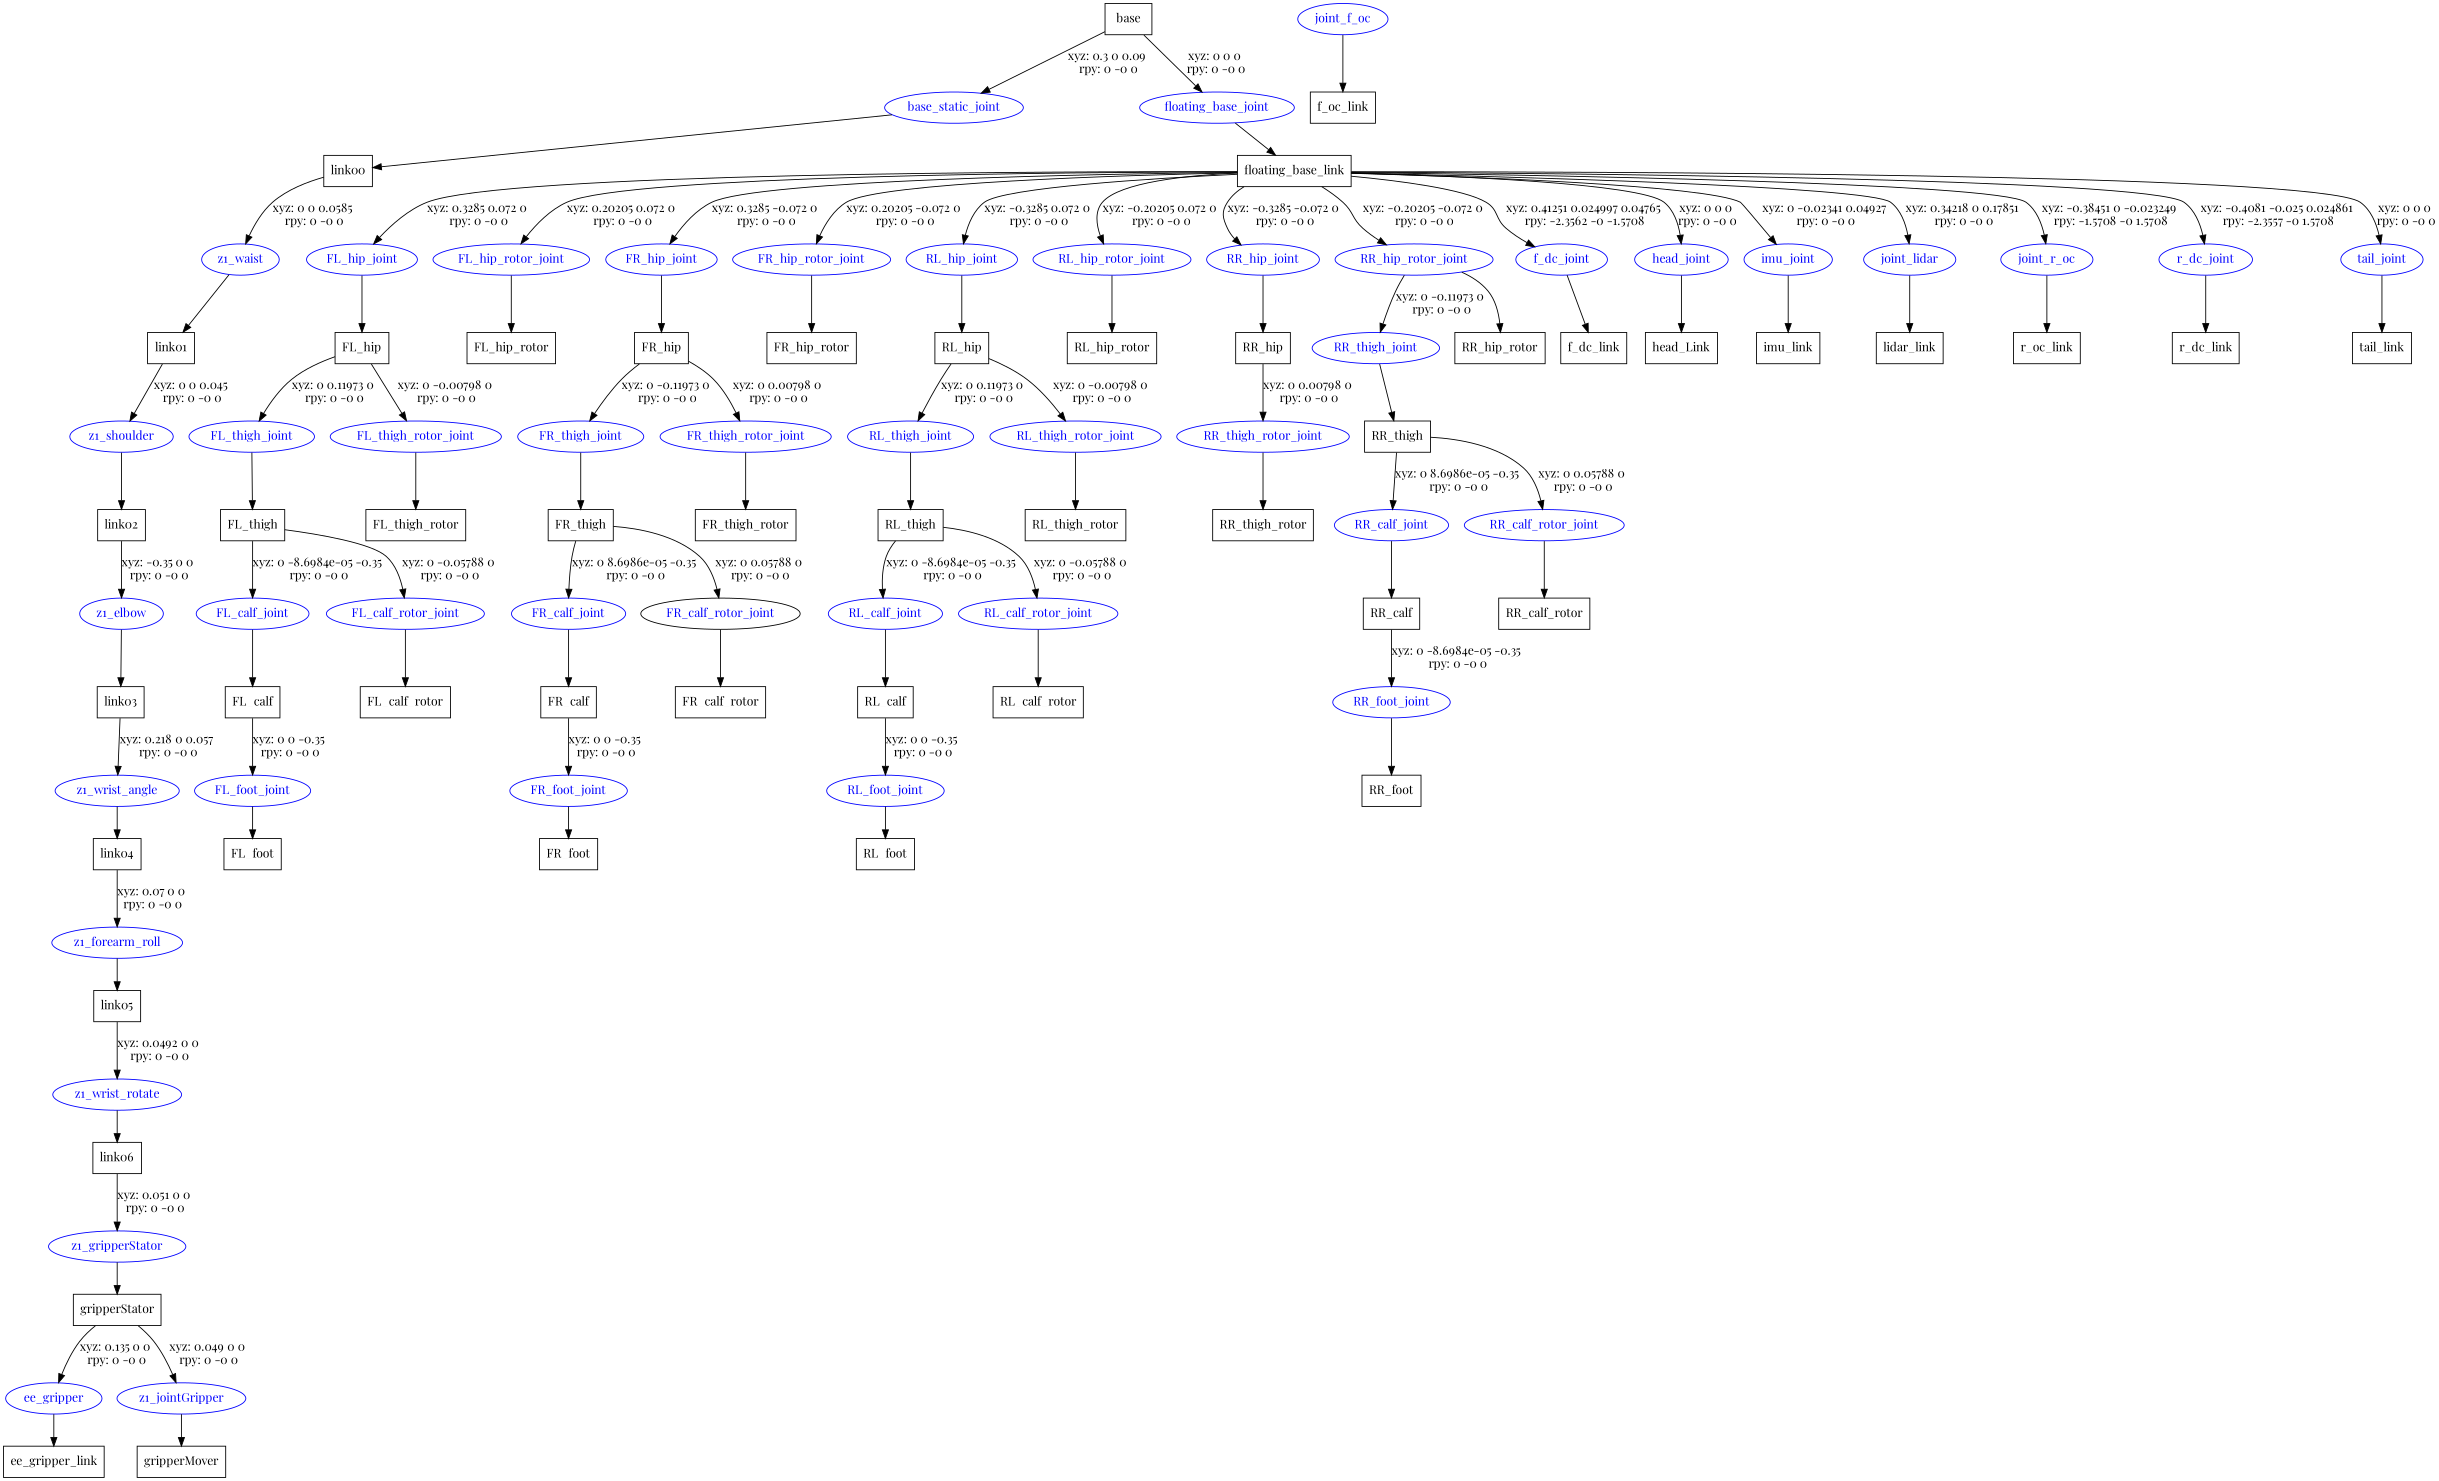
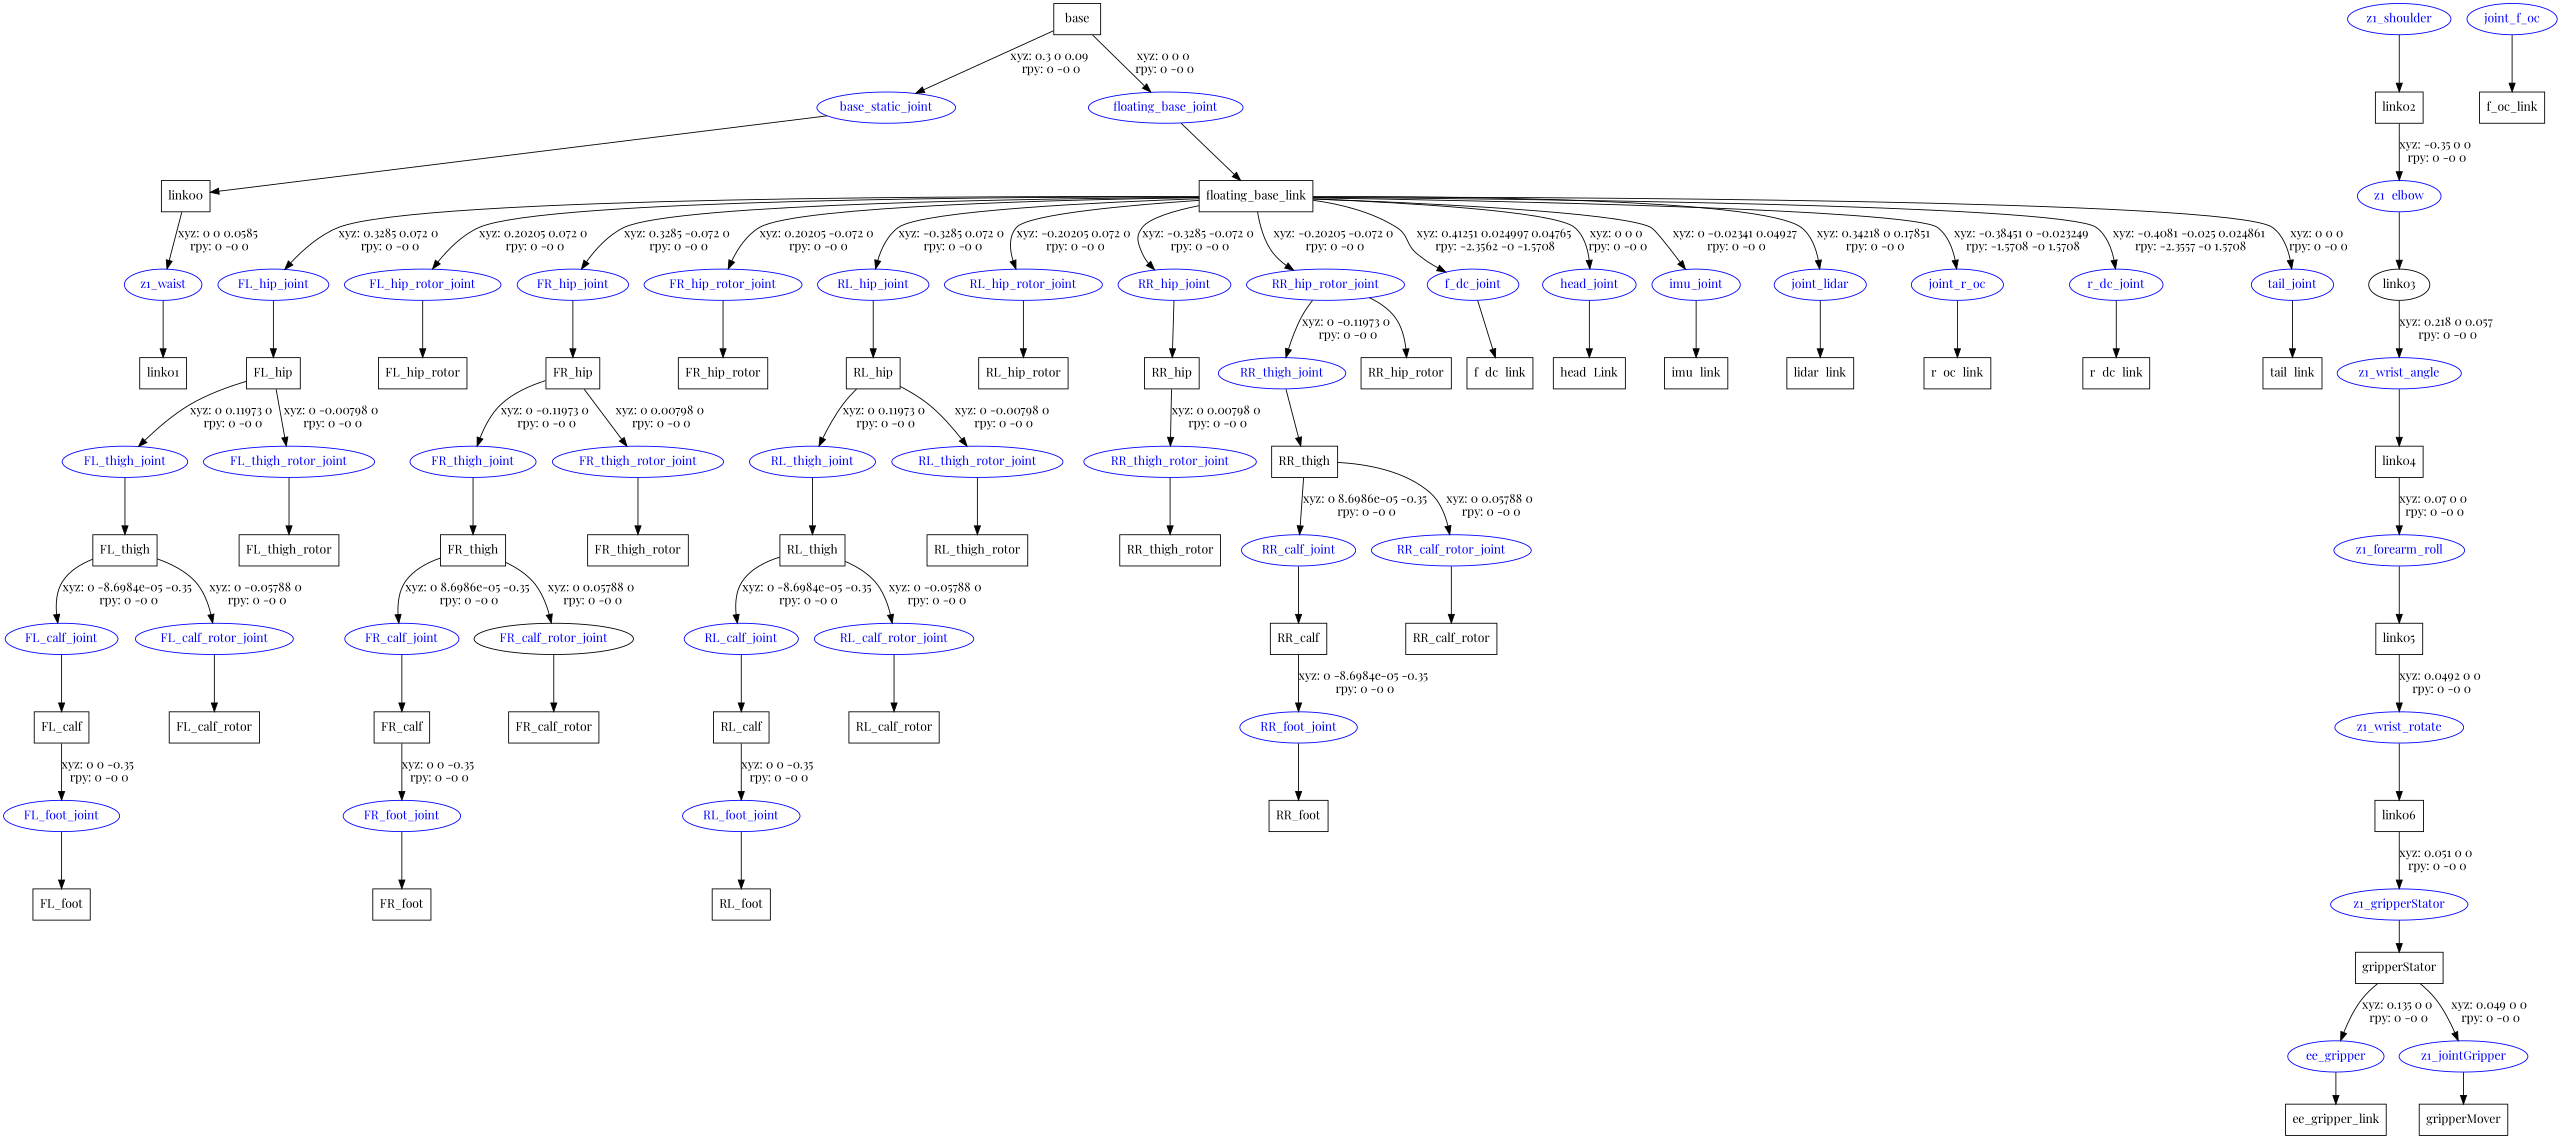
  digraph {
    fontname="Playfair Display"
    node [fontname="Playfair Display" shape=box]
    edge [fontname="Playfair Display"]
    n1 [label=base]
    base_static_joint [color=blue fontcolor=blue shape=ellipse]
    floating_base_joint [color=blue fontcolor=blue shape=ellipse]
    n4 [label=link00]
    n5 [label=floating_base_link]
    z1_waist [color=blue fontcolor=blue shape=ellipse]
    n7 [label=link01]
    z1_shoulder [color=blue fontcolor=blue shape=ellipse]
    n9 [label=link02]
    z1_elbow [color=blue fontcolor=blue shape=ellipse]
-   n11 [label=link03]
+   n11 [label=link03 shape=ellipse]
    z1_wrist_angle [color=blue fontcolor=blue shape=ellipse]
    n13 [label=link04]
    z1_forearm_roll [color=blue fontcolor=blue shape=ellipse]
    n15 [label=link05]
    z1_wrist_rotate [color=blue fontcolor=blue shape=ellipse]
    n17 [label=link06]
    z1_gripperStator [color=blue fontcolor=blue shape=ellipse]
    n19 [label=gripperStator]
    ee_gripper [color=blue fontcolor=blue shape=ellipse]
    z1_jointGripper [color=blue fontcolor=blue shape=ellipse]
    n22 [label=ee_gripper_link]
    n23 [label=gripperMover]
    FL_hip_joint [color=blue fontcolor=blue shape=ellipse]
    FL_hip_rotor_joint [color=blue fontcolor=blue shape=ellipse]
    FR_hip_joint [color=blue fontcolor=blue shape=ellipse]
    FR_hip_rotor_joint [color=blue fontcolor=blue shape=ellipse]
    RL_hip_joint [color=blue fontcolor=blue shape=ellipse]
    RL_hip_rotor_joint [color=blue fontcolor=blue shape=ellipse]
    RR_hip_joint [color=blue fontcolor=blue shape=ellipse]
    RR_hip_rotor_joint [color=blue fontcolor=blue shape=ellipse]
    f_dc_joint [color=blue fontcolor=blue shape=ellipse]
    head_joint [color=blue fontcolor=blue shape=ellipse]
    imu_joint [color=blue fontcolor=blue shape=ellipse]
    joint_lidar [color=blue fontcolor=blue shape=ellipse]
    joint_r_oc [color=blue fontcolor=blue shape=ellipse]
    r_dc_joint [color=blue fontcolor=blue shape=ellipse]
    tail_joint [color=blue fontcolor=blue shape=ellipse]
    n39 [label=FL_hip]
    n40 [label=FL_hip_rotor]
    n41 [label=FR_hip]
    n42 [label=FR_hip_rotor]
    n43 [label=RL_hip]
    n44 [label=RL_hip_rotor]
    n45 [label=RR_hip]
    RR_thigh_joint [color=blue fontcolor=blue shape=ellipse]
    n47 [label=RR_hip_rotor]
    n48 [label=f_dc_link]
    n49 [label=head_Link]
    n50 [label=imu_link]
    joint_f_oc [color=blue fontcolor=blue shape=ellipse]
    n52 [label=f_oc_link]
    n53 [label=lidar_link]
    n54 [label=r_oc_link]
    n55 [label=r_dc_link]
    n56 [label=tail_link]
    FL_thigh_joint [color=blue fontcolor=blue shape=ellipse]
    FL_thigh_rotor_joint [color=blue fontcolor=blue shape=ellipse]
    n59 [label=FL_thigh]
    n60 [label=FL_thigh_rotor]
    FL_calf_joint [color=blue fontcolor=blue shape=ellipse]
    FL_calf_rotor_joint [color=blue fontcolor=blue shape=ellipse]
    n63 [label=FL_calf]
    n64 [label=FL_calf_rotor]
    FL_foot_joint [color=blue fontcolor=blue shape=ellipse]
    n66 [label=FL_foot]
    FR_thigh_joint [color=blue fontcolor=blue shape=ellipse]
    FR_thigh_rotor_joint [color=blue fontcolor=blue shape=ellipse]
    n69 [label=FR_thigh]
    n70 [label=FR_thigh_rotor]
    FR_calf_joint [color=blue fontcolor=blue shape=ellipse]
    FR_calf_rotor_joint [color=black fontcolor=blue shape=ellipse]
    n73 [label=FR_calf]
    n74 [label=FR_calf_rotor]
    FR_foot_joint [color=blue fontcolor=blue shape=ellipse]
    n76 [label=FR_foot]
    RL_thigh_joint [color=blue fontcolor=blue shape=ellipse]
    RL_thigh_rotor_joint [color=blue fontcolor=blue shape=ellipse]
    n79 [label=RL_thigh]
    n80 [label=RL_thigh_rotor]
    RL_calf_joint [color=blue fontcolor=blue shape=ellipse]
    RL_calf_rotor_joint [color=blue fontcolor=blue shape=ellipse]
    n83 [label=RL_calf]
    n84 [label=RL_calf_rotor]
    RL_foot_joint [color=blue fontcolor=blue shape=ellipse]
    n86 [label=RL_foot]
    RR_thigh_rotor_joint [color=blue fontcolor=blue shape=ellipse]
    n88 [label=RR_thigh]
    n89 [label=RR_thigh_rotor]
    RR_calf_joint [color=blue fontcolor=blue shape=ellipse]
    RR_calf_rotor_joint [color=blue fontcolor=blue shape=ellipse]
    n92 [label=RR_calf]
    n93 [label=RR_calf_rotor]
    RR_foot_joint [color=blue fontcolor=blue shape=ellipse]
    n95 [label=RR_foot]
    n1 -> base_static_joint [label="xyz: 0.3 0 0.09 \nrpy: 0 -0 0"]
    n1 -> floating_base_joint [label="xyz: 0 0 0 \nrpy: 0 -0 0"]
    base_static_joint -> n4
    floating_base_joint -> n5
    n4 -> z1_waist [label="xyz: 0 0 0.0585 \nrpy: 0 -0 0"]
    n5 -> FL_hip_joint [label="xyz: 0.3285 0.072 0 \nrpy: 0 -0 0"]
    n5 -> FL_hip_rotor_joint [label="xyz: 0.20205 0.072 0 \nrpy: 0 -0 0"]
    n5 -> FR_hip_joint [label="xyz: 0.3285 -0.072 0 \nrpy: 0 -0 0"]
    n5 -> FR_hip_rotor_joint [label="xyz: 0.20205 -0.072 0 \nrpy: 0 -0 0"]
    n5 -> RL_hip_joint [label="xyz: -0.3285 0.072 0 \nrpy: 0 -0 0"]
    n5 -> RL_hip_rotor_joint [label="xyz: -0.20205 0.072 0 \nrpy: 0 -0 0"]
    n5 -> RR_hip_joint [label="xyz: -0.3285 -0.072 0 \nrpy: 0 -0 0"]
    n5 -> RR_hip_rotor_joint [label="xyz: -0.20205 -0.072 0 \nrpy: 0 -0 0"]
    n5 -> f_dc_joint [label="xyz: 0.41251 0.024997 0.04765 \nrpy: -2.3562 -0 -1.5708"]
    n5 -> head_joint [label="xyz: 0 0 0 \nrpy: 0 -0 0"]
    n5 -> imu_joint [label="xyz: 0 -0.02341 0.04927 \nrpy: 0 -0 0"]
    n5 -> joint_lidar [label="xyz: 0.34218 0 0.17851 \nrpy: 0 -0 0"]
    n5 -> joint_r_oc [label="xyz: -0.38451 0 -0.023249 \nrpy: -1.5708 -0 1.5708"]
    n5 -> r_dc_joint [label="xyz: -0.4081 -0.025 0.024861 \nrpy: -2.3557 -0 1.5708"]
    n5 -> tail_joint [label="xyz: 0 0 0 \nrpy: 0 -0 0"]
    z1_waist -> n7
-   n7 -> z1_shoulder [label="xyz: 0 0 0.045 \nrpy: 0 -0 0"]
    z1_shoulder -> n9
    n9 -> z1_elbow [label="xyz: -0.35 0 0 \nrpy: 0 -0 0"]
    z1_elbow -> n11
    n11 -> z1_wrist_angle [label="xyz: 0.218 0 0.057 \nrpy: 0 -0 0"]
    z1_wrist_angle -> n13
    n13 -> z1_forearm_roll [label="xyz: 0.07 0 0 \nrpy: 0 -0 0"]
    z1_forearm_roll -> n15
    n15 -> z1_wrist_rotate [label="xyz: 0.0492 0 0 \nrpy: 0 -0 0"]
    z1_wrist_rotate -> n17
    n17 -> z1_gripperStator [label="xyz: 0.051 0 0 \nrpy: 0 -0 0"]
    z1_gripperStator -> n19
    n19 -> ee_gripper [label="xyz: 0.135 0 0 \nrpy: 0 -0 0"]
    n19 -> z1_jointGripper [label="xyz: 0.049 0 0 \nrpy: 0 -0 0"]
    ee_gripper -> n22
    z1_jointGripper -> n23
    FL_hip_joint -> n39
    FL_hip_rotor_joint -> n40
    FR_hip_joint -> n41
    FR_hip_rotor_joint -> n42
    RL_hip_joint -> n43
    RL_hip_rotor_joint -> n44
    RR_hip_joint -> n45
    RR_hip_rotor_joint -> RR_thigh_joint [label="xyz: 0 -0.11973 0 \nrpy: 0 -0 0"]
    RR_hip_rotor_joint -> n47
    f_dc_joint -> n48
    head_joint -> n49
    imu_joint -> n50
    joint_lidar -> n53
    joint_r_oc -> n54
    r_dc_joint -> n55
    tail_joint -> n56
    n39 -> FL_thigh_joint [label="xyz: 0 0.11973 0 \nrpy: 0 -0 0"]
    n39 -> FL_thigh_rotor_joint [label="xyz: 0 -0.00798 0 \nrpy: 0 -0 0"]
    n41 -> FR_thigh_joint [label="xyz: 0 -0.11973 0 \nrpy: 0 -0 0"]
    n41 -> FR_thigh_rotor_joint [label="xyz: 0 0.00798 0 \nrpy: 0 -0 0"]
    n43 -> RL_thigh_joint [label="xyz: 0 0.11973 0 \nrpy: 0 -0 0"]
    n43 -> RL_thigh_rotor_joint [label="xyz: 0 -0.00798 0 \nrpy: 0 -0 0"]
    n45 -> RR_thigh_rotor_joint [label="xyz: 0 0.00798 0 \nrpy: 0 -0 0"]
    RR_thigh_joint -> n88
    joint_f_oc -> n52
    FL_thigh_joint -> n59
    FL_thigh_rotor_joint -> n60
    n59 -> FL_calf_joint [label="xyz: 0 -8.6984e-05 -0.35 \nrpy: 0 -0 0"]
    n59 -> FL_calf_rotor_joint [label="xyz: 0 -0.05788 0 \nrpy: 0 -0 0"]
    FL_calf_joint -> n63
    FL_calf_rotor_joint -> n64
    n63 -> FL_foot_joint [label="xyz: 0 0 -0.35 \nrpy: 0 -0 0"]
    FL_foot_joint -> n66
    FR_thigh_joint -> n69
    FR_thigh_rotor_joint -> n70
    n69 -> FR_calf_joint [label="xyz: 0 8.6986e-05 -0.35 \nrpy: 0 -0 0"]
    n69 -> FR_calf_rotor_joint [label="xyz: 0 0.05788 0 \nrpy: 0 -0 0"]
    FR_calf_joint -> n73
    FR_calf_rotor_joint -> n74
    n73 -> FR_foot_joint [label="xyz: 0 0 -0.35 \nrpy: 0 -0 0"]
    FR_foot_joint -> n76
    RL_thigh_joint -> n79
    RL_thigh_rotor_joint -> n80
    n79 -> RL_calf_joint [label="xyz: 0 -8.6984e-05 -0.35 \nrpy: 0 -0 0"]
    n79 -> RL_calf_rotor_joint [label="xyz: 0 -0.05788 0 \nrpy: 0 -0 0"]
    RL_calf_joint -> n83
    RL_calf_rotor_joint -> n84
    n83 -> RL_foot_joint [label="xyz: 0 0 -0.35 \nrpy: 0 -0 0"]
    RL_foot_joint -> n86
    RR_thigh_rotor_joint -> n89
    n88 -> RR_calf_joint [label="xyz: 0 8.6986e-05 -0.35 \nrpy: 0 -0 0"]
    n88 -> RR_calf_rotor_joint [label="xyz: 0 0.05788 0 \nrpy: 0 -0 0"]
    RR_calf_joint -> n92
    RR_calf_rotor_joint -> n93
    n92 -> RR_foot_joint [label="xyz: 0 -8.6984e-05 -0.35 \nrpy: 0 -0 0"]
    RR_foot_joint -> n95
  }
